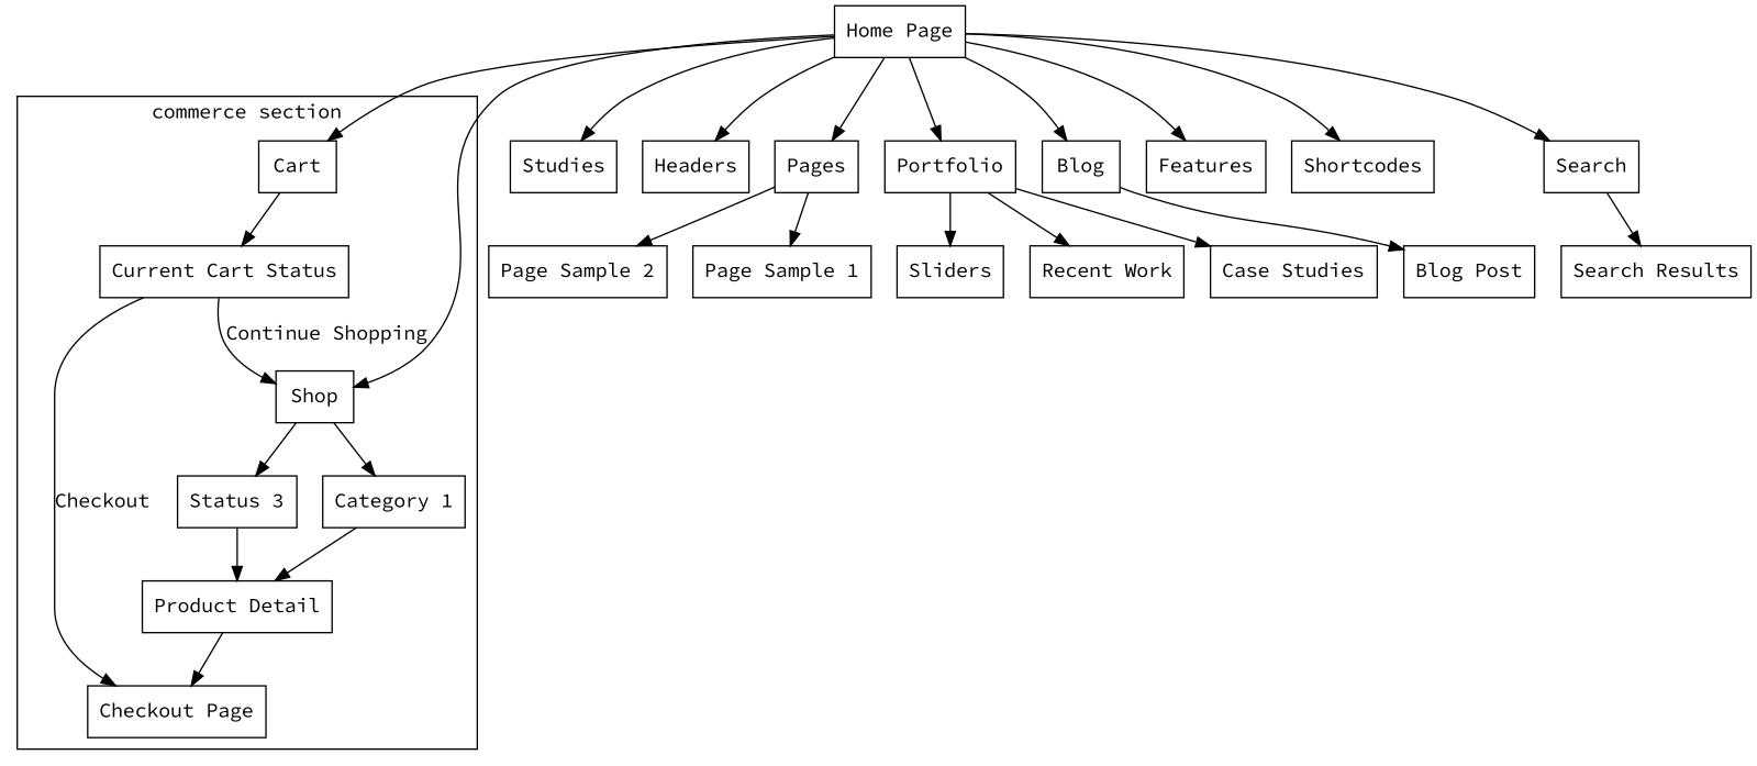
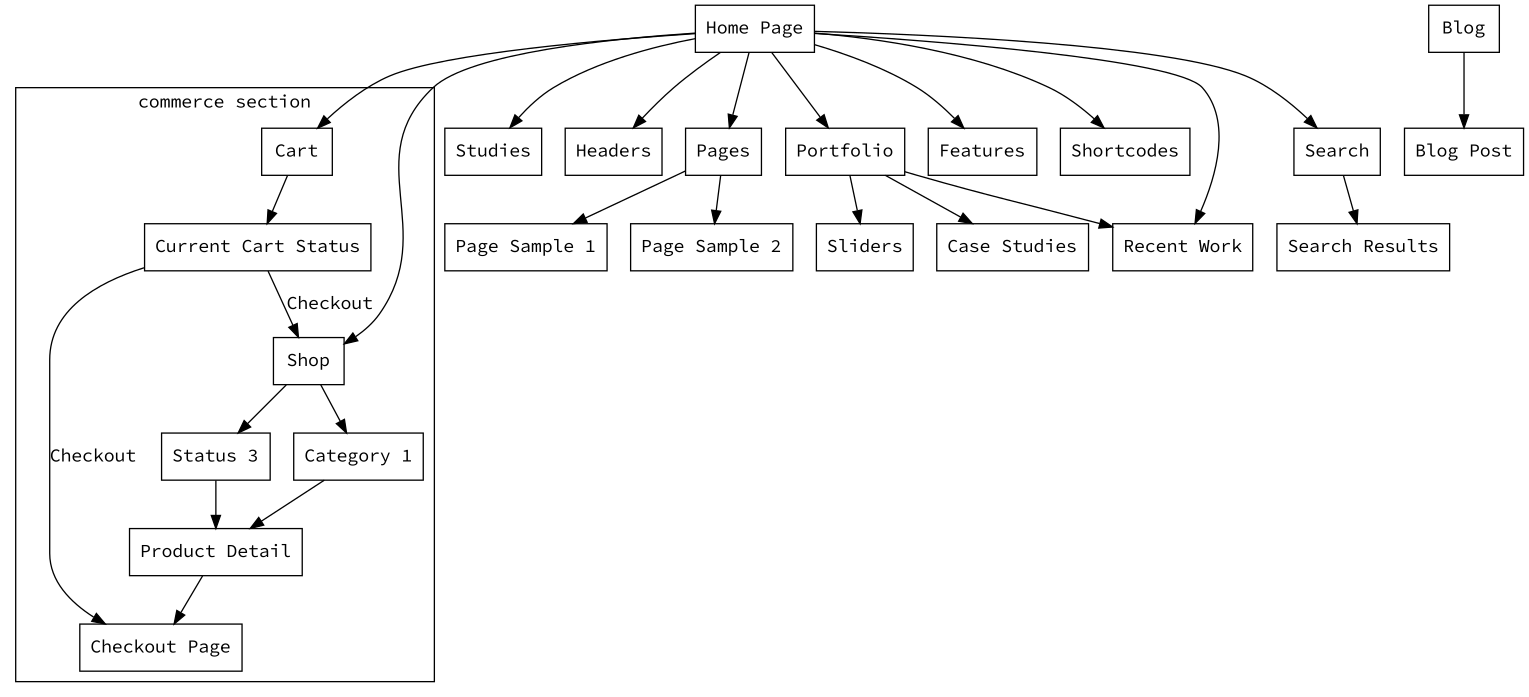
  digraph {
    fontname="Source Code Pro"
    node [fontname="Source Code Pro" shape=box]
    edge [fontname="Source Code Pro"]
    Cart
    "Current Cart Status"
    Shop
    "Category 1"
    n5 [label="Status 3"]
    "Product Detail"
    "Checkout Page"
    "Home Page"
    n9 [label=Studies]
    Headers
    Pages
    Portfolio
    Blog
    Features
    Shortcodes
    Search
    "Page Sample 1"
    "Page Sample 2"
    Sliders
    "Recent Work"
    "Case Studies"
    "Blog Post"
    "Search Results"
    subgraph cluster_1 {
      label="commerce section"
      Cart
      "Current Cart Status"
      Shop
      "Category 1"
      n5
      "Product Detail"
      "Checkout Page"
    }
    Cart -> "Current Cart Status"
-   "Current Cart Status" -> Shop [label="Continue Shopping"]
+   "Current Cart Status" -> Shop [label=Checkout]
    "Current Cart Status" -> "Checkout Page" [label=Checkout]
    Shop -> "Category 1"
    Shop -> n5
    "Category 1" -> "Product Detail"
    n5 -> "Product Detail"
    "Product Detail" -> "Checkout Page"
    "Home Page" -> Cart
    "Home Page" -> Shop
    "Home Page" -> n9
    "Home Page" -> Headers
    "Home Page" -> Pages
    "Home Page" -> Portfolio
-   "Home Page" -> Blog
+   "Home Page" -> "Recent Work"
    "Home Page" -> Features
    "Home Page" -> Shortcodes
    "Home Page" -> Search
    Pages -> "Page Sample 1"
    Pages -> "Page Sample 2"
    Portfolio -> Sliders
    Portfolio -> "Recent Work"
    Portfolio -> "Case Studies"
    Blog -> "Blog Post"
    Search -> "Search Results"
  }
